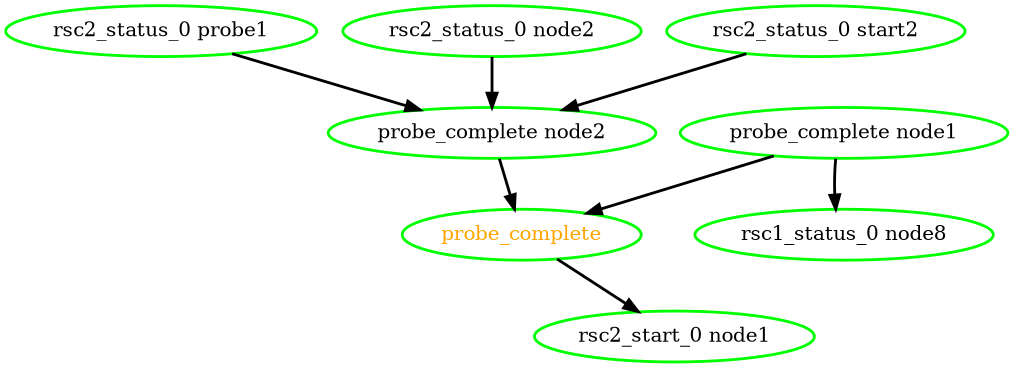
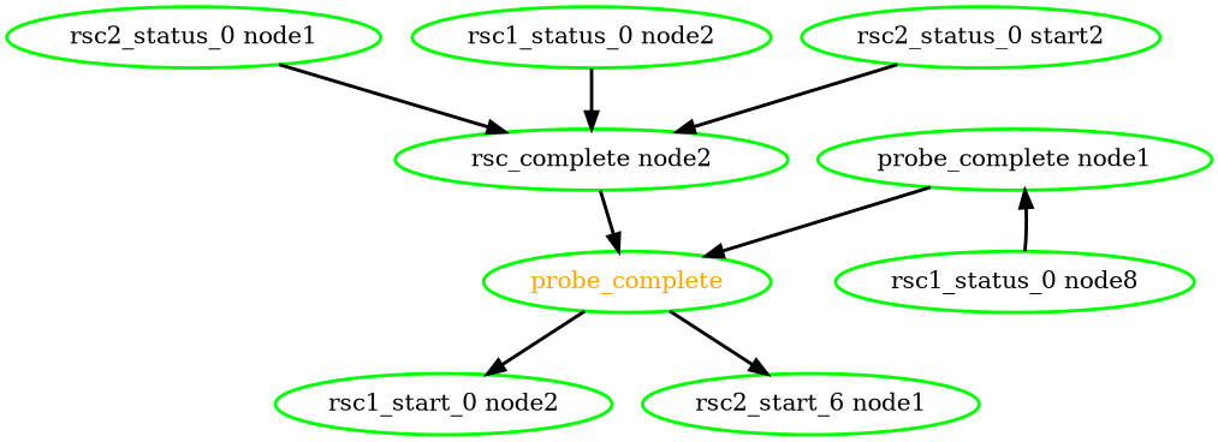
  digraph {
    node [color=green fontcolor=black style=bold]
    edge [style=bold]
    probe_complete [fontcolor=orange]
-   "rsc2_start_0 node1"
+   "rsc1_start_0 node2"
+   "rsc2_start_0 node1" [label="rsc2_start_6 node1"]
    "probe_complete node1"
    n5 [label="rsc1_status_0 node8"]
-   "rsc2_status_0 node1" [label="rsc2_status_0 probe1"]
-   "probe_complete node2"
-   "rsc1_status_0 node2" [label="rsc2_status_0 node2"]
+   "rsc2_status_0 node1"
+   "probe_complete node2" [label="rsc_complete node2"]
+   "rsc1_status_0 node2"
    n9 [label="rsc2_status_0 start2"]
+   probe_complete -> "rsc1_start_0 node2"
    probe_complete -> "rsc2_start_0 node1"
    "probe_complete node1" -> probe_complete
-   "probe_complete node1" -> n5
+   n5 -> "probe_complete node1"
    "rsc2_status_0 node1" -> "probe_complete node2"
    "probe_complete node2" -> probe_complete
    "rsc1_status_0 node2" -> "probe_complete node2"
    n9 -> "probe_complete node2"
  }
